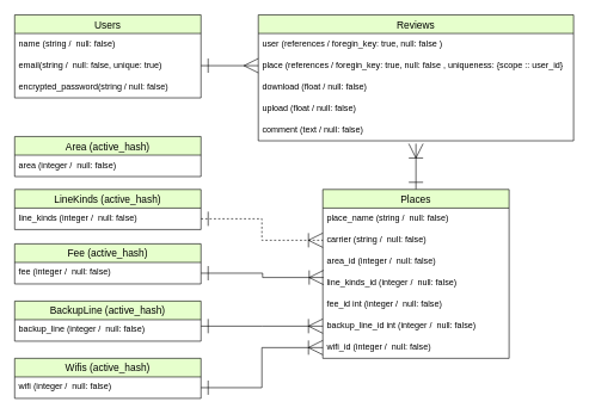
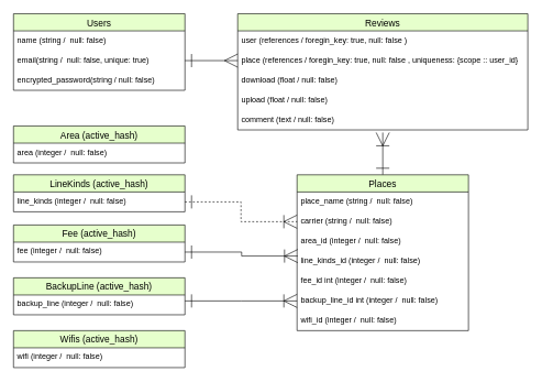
  <mxCell id="0" />
  <mxCell id="1" parent="0" />
  <mxCell id="2" style="edgeStyle=elbowEdgeStyle;rounded=0;orthogonalLoop=1;jettySize=auto;elbow=vertical;html=1;entryX=0;entryY=0.5;entryDx=0;entryDy=0;startArrow=ERone;startFill=0;endArrow=ERmany;endFill=0;startSize=18;endSize=18;" edge="1" parent="1" source="3" target="9"><mxGeometry relative="1" as="geometry" /></mxCell>
  <mxCell id="3" value="Users" style="swimlane;fontStyle=0;childLayout=stackLayout;horizontal=1;startSize=26;horizontalStack=0;resizeParent=1;resizeParentMax=0;resizeLast=0;collapsible=1;marginBottom=0;align=center;fontSize=14;shadow=0;sketch=0;strokeColor=#000000;strokeWidth=1;fillColor=#E6FFCC;" vertex="1" parent="1"><mxGeometry x="20" y="20" width="260" height="116" as="geometry" /></mxCell>
  <mxCell id="4" value="name (string /  null: false) " style="text;strokeColor=none;fillColor=none;spacingLeft=4;spacingRight=4;overflow=hidden;rotatable=0;points=[[0,0.5],[1,0.5]];portConstraint=eastwest;fontSize=12;" vertex="1" parent="3"><mxGeometry y="26" width="260" height="30" as="geometry" /></mxCell>
  <mxCell id="5" value="email(string /  null: false, unique: true) " style="text;strokeColor=none;fillColor=none;spacingLeft=4;spacingRight=4;overflow=hidden;rotatable=0;points=[[0,0.5],[1,0.5]];portConstraint=eastwest;fontSize=12;" vertex="1" parent="3"><mxGeometry y="56" width="260" height="30" as="geometry" /></mxCell>
  <mxCell id="6" value="encrypted_password(string / null: false)" style="text;strokeColor=none;fillColor=none;spacingLeft=4;spacingRight=4;overflow=hidden;rotatable=0;points=[[0,0.5],[1,0.5]];portConstraint=eastwest;fontSize=12;" vertex="1" parent="3"><mxGeometry y="86" width="260" height="30" as="geometry" /></mxCell>
  <mxCell id="7" value="Reviews" style="swimlane;fontStyle=0;childLayout=stackLayout;horizontal=1;startSize=26;horizontalStack=0;resizeParent=1;resizeParentMax=0;resizeLast=0;collapsible=1;marginBottom=0;align=center;fontSize=14;shadow=0;sketch=0;strokeColor=#000000;strokeWidth=1;fillColor=#E6FFCC;" vertex="1" parent="1"><mxGeometry x="360" y="20" width="440" height="176" as="geometry" /></mxCell>
  <mxCell id="8" value="user (references / foregin_key: true, null: false )" style="text;strokeColor=none;fillColor=none;spacingLeft=4;spacingRight=4;overflow=hidden;rotatable=0;points=[[0,0.5],[1,0.5]];portConstraint=eastwest;fontSize=12;" vertex="1" parent="7"><mxGeometry y="26" width="440" height="30" as="geometry" /></mxCell>
  <mxCell id="9" value="place (references / foregin_key: true, null: false , uniqueness: {scope :: user_id}" style="text;strokeColor=none;fillColor=none;spacingLeft=4;spacingRight=4;overflow=hidden;rotatable=0;points=[[0,0.5],[1,0.5]];portConstraint=eastwest;fontSize=12;" vertex="1" parent="7"><mxGeometry y="56" width="440" height="30" as="geometry" /></mxCell>
  <mxCell id="10" value="download (float / null: false)" style="text;strokeColor=none;fillColor=none;spacingLeft=4;spacingRight=4;overflow=hidden;rotatable=0;points=[[0,0.5],[1,0.5]];portConstraint=eastwest;fontSize=12;" vertex="1" parent="7"><mxGeometry y="86" width="440" height="30" as="geometry" /></mxCell>
  <mxCell id="11" value="upload (float / null: false)" style="text;strokeColor=none;fillColor=none;spacingLeft=4;spacingRight=4;overflow=hidden;rotatable=0;points=[[0,0.5],[1,0.5]];portConstraint=eastwest;fontSize=12;" vertex="1" parent="7"><mxGeometry y="116" width="440" height="30" as="geometry" /></mxCell>
  <mxCell id="12" value="comment (text / null: false)" style="text;strokeColor=none;fillColor=none;spacingLeft=4;spacingRight=4;overflow=hidden;rotatable=0;points=[[0,0.5],[1,0.5]];portConstraint=eastwest;fontSize=12;" vertex="1" parent="7"><mxGeometry y="146" width="440" height="30" as="geometry" /></mxCell>
  <mxCell id="13" style="edgeStyle=elbowEdgeStyle;rounded=0;orthogonalLoop=1;jettySize=auto;html=1;exitX=0.5;exitY=0;exitDx=0;exitDy=0;startArrow=ERone;startFill=0;endArrow=ERoneToMany;endFill=0;startSize=18;endSize=18;" edge="1" parent="1" source="14"><mxGeometry relative="1" as="geometry"><mxPoint x="580.353" y="200" as="targetPoint" /></mxGeometry></mxCell>
  <mxCell id="14" value="Places" style="swimlane;fontStyle=0;childLayout=stackLayout;horizontal=1;startSize=26;horizontalStack=0;resizeParent=1;resizeParentMax=0;resizeLast=0;collapsible=1;marginBottom=0;align=center;fontSize=14;shadow=0;sketch=0;strokeColor=#000000;strokeWidth=1;fillColor=#E6FFCC;" vertex="1" parent="1"><mxGeometry x="450" y="264" width="260" height="236" as="geometry" /></mxCell>
  <mxCell id="15" value="place_name (string /  null: false)" style="text;strokeColor=none;fillColor=none;spacingLeft=4;spacingRight=4;overflow=hidden;rotatable=0;points=[[0,0.5],[1,0.5]];portConstraint=eastwest;fontSize=12;" vertex="1" parent="14"><mxGeometry y="26" width="260" height="30" as="geometry" /></mxCell>
  <mxCell id="16" value="carrier (string /  null: false)" style="text;strokeColor=none;fillColor=none;spacingLeft=4;spacingRight=4;overflow=hidden;rotatable=0;points=[[0,0.5],[1,0.5]];portConstraint=eastwest;fontSize=12;" vertex="1" parent="14"><mxGeometry y="56" width="260" height="30" as="geometry" /></mxCell>
  <mxCell id="17" value="area_id (integer /  null: false)" style="text;strokeColor=none;fillColor=none;spacingLeft=4;spacingRight=4;overflow=hidden;rotatable=0;points=[[0,0.5],[1,0.5]];portConstraint=eastwest;fontSize=12;" vertex="1" parent="14"><mxGeometry y="86" width="260" height="30" as="geometry" /></mxCell>
  <mxCell id="18" value="line_kinds_id (integer /  null: false)" style="text;strokeColor=none;fillColor=none;spacingLeft=4;spacingRight=4;overflow=hidden;rotatable=0;points=[[0,0.5],[1,0.5]];portConstraint=eastwest;fontSize=12;" vertex="1" parent="14"><mxGeometry y="116" width="260" height="30" as="geometry" /></mxCell>
  <mxCell id="19" value="fee_id int (integer /  null: false)" style="text;strokeColor=none;fillColor=none;spacingLeft=4;spacingRight=4;overflow=hidden;rotatable=0;points=[[0,0.5],[1,0.5]];portConstraint=eastwest;fontSize=12;" vertex="1" parent="14"><mxGeometry y="146" width="260" height="30" as="geometry" /></mxCell>
  <mxCell id="20" value="backup_line_id int (integer /  null: false)" style="text;strokeColor=none;fillColor=none;spacingLeft=4;spacingRight=4;overflow=hidden;rotatable=0;points=[[0,0.5],[1,0.5]];portConstraint=eastwest;fontSize=12;" vertex="1" parent="14"><mxGeometry y="176" width="260" height="30" as="geometry" /></mxCell>
  <mxCell id="21" value="wifi_id (integer /  null: false)" style="text;strokeColor=none;fillColor=none;spacingLeft=4;spacingRight=4;overflow=hidden;rotatable=0;points=[[0,0.5],[1,0.5]];portConstraint=eastwest;fontSize=12;" vertex="1" parent="14"><mxGeometry y="206" width="260" height="30" as="geometry" /></mxCell>
  <mxCell id="22" value="Area (active_hash)" style="swimlane;fontStyle=0;childLayout=stackLayout;horizontal=1;startSize=26;horizontalStack=0;resizeParent=1;resizeParentMax=0;resizeLast=0;collapsible=1;marginBottom=0;align=center;fontSize=14;shadow=0;sketch=0;strokeColor=#000000;strokeWidth=1;fillColor=#E6FFCC;" vertex="1" parent="1"><mxGeometry x="20" y="190" width="260" height="56" as="geometry" /></mxCell>
  <mxCell id="23" value="LineKinds (active_hash)" style="swimlane;fontStyle=0;childLayout=stackLayout;horizontal=1;startSize=26;horizontalStack=0;resizeParent=1;resizeParentMax=0;resizeLast=0;collapsible=1;marginBottom=0;align=center;fontSize=14;shadow=0;sketch=0;strokeColor=#000000;strokeWidth=1;fillColor=#E6FFCC;" vertex="1" parent="1"><mxGeometry x="20" y="264" width="260" height="56" as="geometry" /></mxCell>
  <mxCell id="24" value="line_kinds (integer /  null: false)" style="text;strokeColor=none;fillColor=none;spacingLeft=4;spacingRight=4;overflow=hidden;rotatable=0;points=[[0,0.5],[1,0.5]];portConstraint=eastwest;fontSize=12;" vertex="1" parent="23"><mxGeometry y="26" width="260" height="30" as="geometry" /></mxCell>
  <mxCell id="25" value="Fee (active_hash)" style="swimlane;fontStyle=0;childLayout=stackLayout;horizontal=1;startSize=26;horizontalStack=0;resizeParent=1;resizeParentMax=0;resizeLast=0;collapsible=1;marginBottom=0;align=center;fontSize=14;shadow=0;sketch=0;strokeColor=#000000;strokeWidth=1;fillColor=#E6FFCC;" vertex="1" parent="1"><mxGeometry x="20" y="340" width="260" height="56" as="geometry" /></mxCell>
  <mxCell id="26" value="fee (integer /  null: false)" style="text;strokeColor=none;fillColor=none;spacingLeft=4;spacingRight=4;overflow=hidden;rotatable=0;points=[[0,0.5],[1,0.5]];portConstraint=eastwest;fontSize=12;" vertex="1" parent="25"><mxGeometry y="26" width="260" height="30" as="geometry" /></mxCell>
  <mxCell id="27" value="BackupLine (active_hash)" style="swimlane;fontStyle=0;childLayout=stackLayout;horizontal=1;startSize=26;horizontalStack=0;resizeParent=1;resizeParentMax=0;resizeLast=0;collapsible=1;marginBottom=0;align=center;fontSize=14;shadow=0;sketch=0;strokeColor=#000000;strokeWidth=1;fillColor=#E6FFCC;" vertex="1" parent="1"><mxGeometry x="20" y="420" width="260" height="56" as="geometry" /></mxCell>
  <mxCell id="28" value="backup_line (integer /  null: false)" style="text;strokeColor=none;fillColor=none;spacingLeft=4;spacingRight=4;overflow=hidden;rotatable=0;points=[[0,0.5],[1,0.5]];portConstraint=eastwest;fontSize=12;" vertex="1" parent="27"><mxGeometry y="26" width="260" height="30" as="geometry" /></mxCell>
  <mxCell id="29" value="Wifis (active_hash)" style="swimlane;fontStyle=0;childLayout=stackLayout;horizontal=1;startSize=26;horizontalStack=0;resizeParent=1;resizeParentMax=0;resizeLast=0;collapsible=1;marginBottom=0;align=center;fontSize=14;shadow=0;sketch=0;strokeColor=#000000;strokeWidth=1;fillColor=#E6FFCC;" vertex="1" parent="1"><mxGeometry x="20" y="500" width="260" height="56" as="geometry" /></mxCell>
  <mxCell id="30" value="wifi (integer /  null: false)" style="text;strokeColor=none;fillColor=none;spacingLeft=4;spacingRight=4;overflow=hidden;rotatable=0;points=[[0,0.5],[1,0.5]];portConstraint=eastwest;fontSize=12;" vertex="1" parent="29"><mxGeometry y="26" width="260" height="30" as="geometry" /></mxCell>
  <mxCell id="31" value="area (integer /  null: false)" style="text;strokeColor=none;fillColor=none;spacingLeft=4;spacingRight=4;overflow=hidden;rotatable=0;points=[[0,0.5],[1,0.5]];portConstraint=eastwest;fontSize=12;" vertex="1" parent="1"><mxGeometry x="20" y="216" width="260" height="30" as="geometry" /></mxCell>
  <mxCell id="32" style="edgeStyle=elbowEdgeStyle;rounded=0;orthogonalLoop=1;jettySize=auto;html=1;exitX=1;exitY=0.5;exitDx=0;exitDy=0;entryX=0;entryY=0.5;entryDx=0;entryDy=0;startArrow=ERone;startFill=0;endArrow=ERoneToMany;endFill=0;startSize=18;endSize=18;dashed=1;" edge="1" parent="1" source="24" target="16"><mxGeometry relative="1" as="geometry" /></mxCell>
  <mxCell id="33" style="edgeStyle=elbowEdgeStyle;rounded=0;orthogonalLoop=1;jettySize=auto;html=1;startArrow=ERone;startFill=0;endArrow=ERoneToMany;endFill=0;startSize=18;endSize=18;entryX=0.004;entryY=0.235;entryDx=0;entryDy=0;entryPerimeter=0;" edge="1" parent="1" source="26" target="18"><mxGeometry relative="1" as="geometry"><mxPoint x="446" y="420" as="targetPoint" /></mxGeometry></mxCell>
  <mxCell id="34" style="edgeStyle=elbowEdgeStyle;rounded=0;orthogonalLoop=1;jettySize=auto;html=1;startArrow=ERone;startFill=0;endArrow=ERoneToMany;endFill=0;startSize=18;endSize=18;entryX=0;entryY=0.5;entryDx=0;entryDy=0;elbow=vertical;" edge="1" parent="1" source="28" target="20"><mxGeometry relative="1" as="geometry" /></mxCell>
- <mxCell id="35" style="edgeStyle=elbowEdgeStyle;rounded=0;orthogonalLoop=1;jettySize=auto;html=1;startArrow=ERone;startFill=0;endArrow=ERoneToMany;endFill=0;startSize=18;endSize=18;entryX=0;entryY=0.5;entryDx=0;entryDy=0;exitX=1;exitY=0.5;exitDx=0;exitDy=0;" edge="1" parent="1" source="30" target="21"><mxGeometry relative="1" as="geometry"><mxPoint x="440" y="470" as="targetPoint" /><mxPoint x="320" y="531" as="sourcePoint" /></mxGeometry></mxCell>
